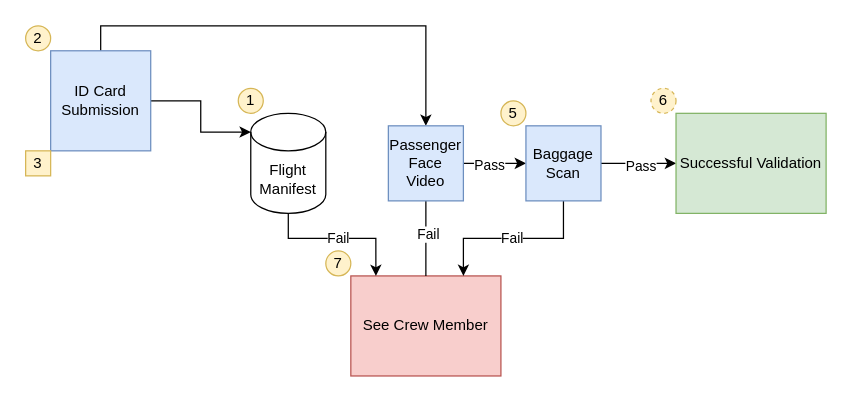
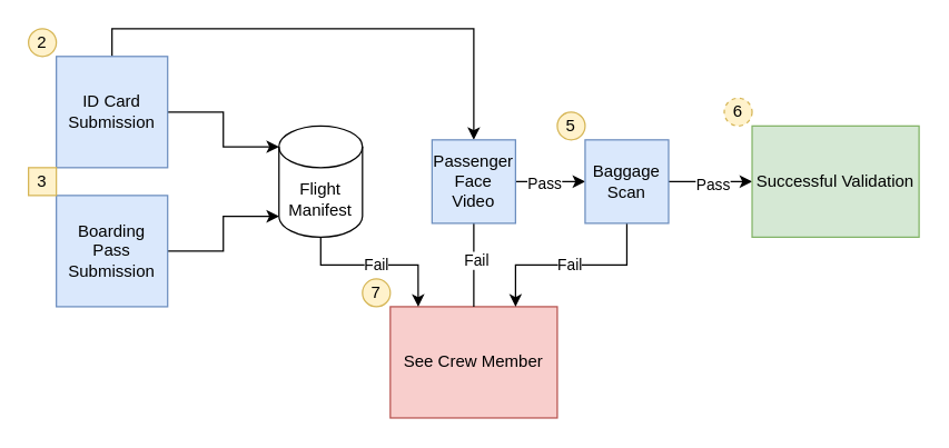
  <mxCell id="0" />
  <mxCell id="1" parent="0" />
  <mxCell id="2" value="See Crew Member" style="rounded=0;whiteSpace=wrap;html=1;fillColor=#f8cecc;strokeColor=#b85450;" vertex="1" parent="1"><mxGeometry x="280" y="220" width="120" height="80" as="geometry" /></mxCell>
  <mxCell id="3" value="Fail" style="edgeStyle=orthogonalEdgeStyle;rounded=0;orthogonalLoop=1;jettySize=auto;html=1;entryX=0.167;entryY=0;entryDx=0;entryDy=0;entryPerimeter=0;" edge="1" parent="1" source="4" target="2"><mxGeometry relative="1" as="geometry"><Array as="points"><mxPoint x="230" y="190" /><mxPoint x="300" y="190" /></Array></mxGeometry></mxCell>
  <mxCell id="4" value="Flight&lt;br&gt;Manifest" style="shape=cylinder3;whiteSpace=wrap;html=1;boundedLbl=1;backgroundOutline=1;size=15;" vertex="1" parent="1"><mxGeometry x="200" y="90" width="60" height="80" as="geometry" /></mxCell>
  <mxCell id="5" style="edgeStyle=orthogonalEdgeStyle;rounded=0;orthogonalLoop=1;jettySize=auto;html=1;entryX=0;entryY=0;entryDx=0;entryDy=15;entryPerimeter=0;" edge="1" parent="1" source="7" target="4"><mxGeometry relative="1" as="geometry"><Array as="points"><mxPoint x="160" y="80" /><mxPoint x="160" y="105" /></Array></mxGeometry></mxCell>
  <mxCell id="6" style="edgeStyle=orthogonalEdgeStyle;rounded=0;orthogonalLoop=1;jettySize=auto;html=1;entryX=0.5;entryY=0;entryDx=0;entryDy=0;" edge="1" parent="1" source="7" target="17"><mxGeometry relative="1" as="geometry"><Array as="points"><mxPoint x="80" y="20" /><mxPoint x="340" y="20" /></Array></mxGeometry></mxCell>
  <mxCell id="7" value="ID Card Submission" style="whiteSpace=wrap;html=1;aspect=fixed;fillColor=#dae8fc;strokeColor=#6c8ebf;" vertex="1" parent="1"><mxGeometry x="40" y="40" width="80" height="80" as="geometry" /></mxCell>
- <mxCell id="10" value="1" style="ellipse;whiteSpace=wrap;html=1;fillColor=#fff2cc;strokeColor=#d6b656;" vertex="1" parent="1"><mxGeometry x="190" y="70" width="20" height="20" as="geometry" /></mxCell>
+ <mxCell id="8" style="edgeStyle=orthogonalEdgeStyle;rounded=0;orthogonalLoop=1;jettySize=auto;html=1;entryX=0;entryY=1;entryDx=0;entryDy=-15;entryPerimeter=0;" edge="1" parent="1" source="9" target="4"><mxGeometry relative="1" as="geometry" /></mxCell>
+ <mxCell id="9" value="Boarding Pass Submission" style="whiteSpace=wrap;html=1;aspect=fixed;fillColor=#dae8fc;strokeColor=#6c8ebf;" vertex="1" parent="1"><mxGeometry x="40" y="140" width="80" height="80" as="geometry" /></mxCell>
  <mxCell id="11" value="2" style="ellipse;whiteSpace=wrap;html=1;fillColor=#fff2cc;strokeColor=#d6b656;" vertex="1" parent="1"><mxGeometry x="20" y="20" width="20" height="20" as="geometry" /></mxCell>
  <mxCell id="12" value="3" style="whiteSpace=wrap;html=1;fillColor=#fff2cc;strokeColor=#d6b656;rounded=0;" vertex="1" parent="1"><mxGeometry x="20" y="120" width="20" height="20" as="geometry" /></mxCell>
  <mxCell id="13" value="" style="edgeStyle=orthogonalEdgeStyle;rounded=0;orthogonalLoop=1;jettySize=auto;html=1;" edge="1" parent="1" source="17" target="22"><mxGeometry relative="1" as="geometry" /></mxCell>
  <mxCell id="14" value="Pass" style="edgeLabel;html=1;align=center;verticalAlign=middle;resizable=0;points=[];" vertex="1" connectable="0" parent="13"><mxGeometry x="-0.2" y="-1" relative="1" as="geometry"><mxPoint as="offset" /></mxGeometry></mxCell>
  <mxCell id="15" value="" style="edgeStyle=orthogonalEdgeStyle;rounded=0;orthogonalLoop=1;jettySize=auto;html=1;endArrow=none;" edge="1" parent="1" source="17" target="2"><mxGeometry relative="1" as="geometry" /></mxCell>
  <mxCell id="16" value="Fail" style="edgeLabel;html=1;align=center;verticalAlign=middle;resizable=0;points=[];" vertex="1" connectable="0" parent="15"><mxGeometry x="-0.133" y="1" relative="1" as="geometry"><mxPoint as="offset" /></mxGeometry></mxCell>
  <mxCell id="17" value="Passenger Face Video" style="whiteSpace=wrap;html=1;fillColor=#dae8fc;strokeColor=#6c8ebf;" vertex="1" parent="1"><mxGeometry x="310" y="100" width="60" height="60" as="geometry" /></mxCell>
  <mxCell id="18" value="" style="edgeStyle=orthogonalEdgeStyle;rounded=0;orthogonalLoop=1;jettySize=auto;html=1;" edge="1" parent="1" source="22" target="24"><mxGeometry relative="1" as="geometry" /></mxCell>
  <mxCell id="19" value="Pass" style="edgeLabel;html=1;align=center;verticalAlign=middle;resizable=0;points=[];" vertex="1" connectable="0" parent="18"><mxGeometry x="0.033" y="-2" relative="1" as="geometry"><mxPoint as="offset" /></mxGeometry></mxCell>
  <mxCell id="20" style="edgeStyle=orthogonalEdgeStyle;rounded=0;orthogonalLoop=1;jettySize=auto;html=1;entryX=0.75;entryY=0;entryDx=0;entryDy=0;" edge="1" parent="1" source="22" target="2"><mxGeometry relative="1" as="geometry"><Array as="points"><mxPoint x="450" y="190" /><mxPoint x="370" y="190" /></Array></mxGeometry></mxCell>
  <mxCell id="21" value="Fail" style="edgeLabel;html=1;align=center;verticalAlign=middle;resizable=0;points=[];" vertex="1" connectable="0" parent="20"><mxGeometry x="0.029" y="-1" relative="1" as="geometry"><mxPoint as="offset" /></mxGeometry></mxCell>
  <mxCell id="22" value="Baggage Scan" style="whiteSpace=wrap;html=1;fillColor=#dae8fc;strokeColor=#6c8ebf;" vertex="1" parent="1"><mxGeometry x="420" y="100" width="60" height="60" as="geometry" /></mxCell>
  <mxCell id="23" value="5" style="ellipse;whiteSpace=wrap;html=1;fillColor=#fff2cc;strokeColor=#d6b656;" vertex="1" parent="1"><mxGeometry x="400" y="80" width="20" height="20" as="geometry" /></mxCell>
  <mxCell id="24" value="Successful Validation" style="rounded=0;whiteSpace=wrap;html=1;fillColor=#d5e8d4;strokeColor=#82b366;" vertex="1" parent="1"><mxGeometry x="540" y="90" width="120" height="80" as="geometry" /></mxCell>
  <mxCell id="25" value="6" style="ellipse;whiteSpace=wrap;html=1;fillColor=#fff2cc;strokeColor=#d6b656;dashed=1;" vertex="1" parent="1"><mxGeometry x="520" y="70" width="20" height="20" as="geometry" /></mxCell>
  <mxCell id="26" value="7" style="ellipse;whiteSpace=wrap;html=1;fillColor=#fff2cc;strokeColor=#d6b656;" vertex="1" parent="1"><mxGeometry x="260" y="200" width="20" height="20" as="geometry" /></mxCell>
